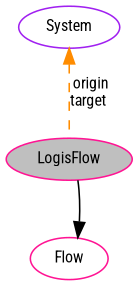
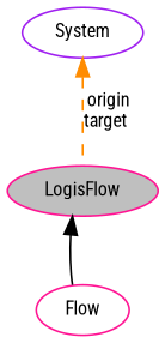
  digraph {
    fontname="Roboto Condensed"
    node [color=deeppink fillcolor=white fontname="Roboto Condensed" fontsize=10 shape=ellipse style=filled]
    edge [dir=back fontname="Roboto Condensed" fontsize=10 labelfontname=Helvetica labelfontsize=10]
    n1 [fillcolor=grey75 fontcolor=black height=0.2 label=LogisFlow width=0.4]
    n2 [height=0.2 label=Flow width=0.4]
    n3 [color=purple height=0.2 label=System width=0.4]
-   n2 -> n1 [color=black style=solid]
+   n1 -> n2 [color=black style=solid]
    n3 -> n1 [color=darkorange label=" origin\ntarget" style=dashed]
  }
